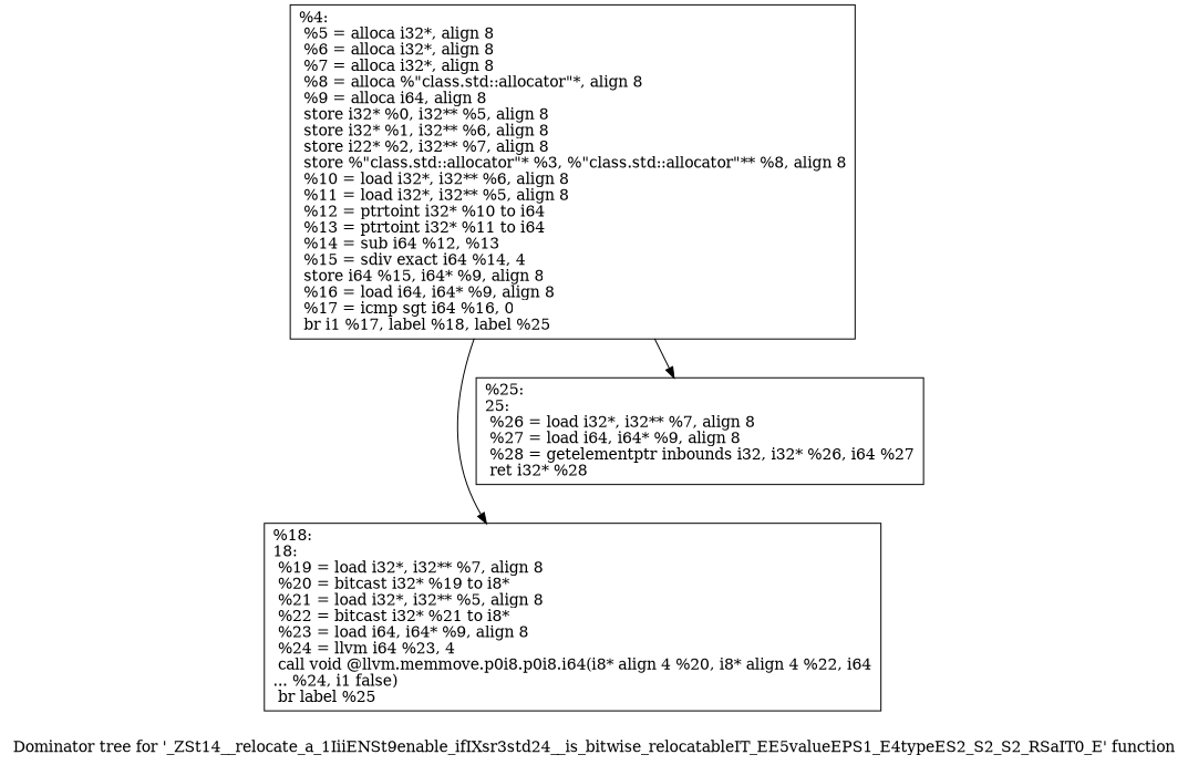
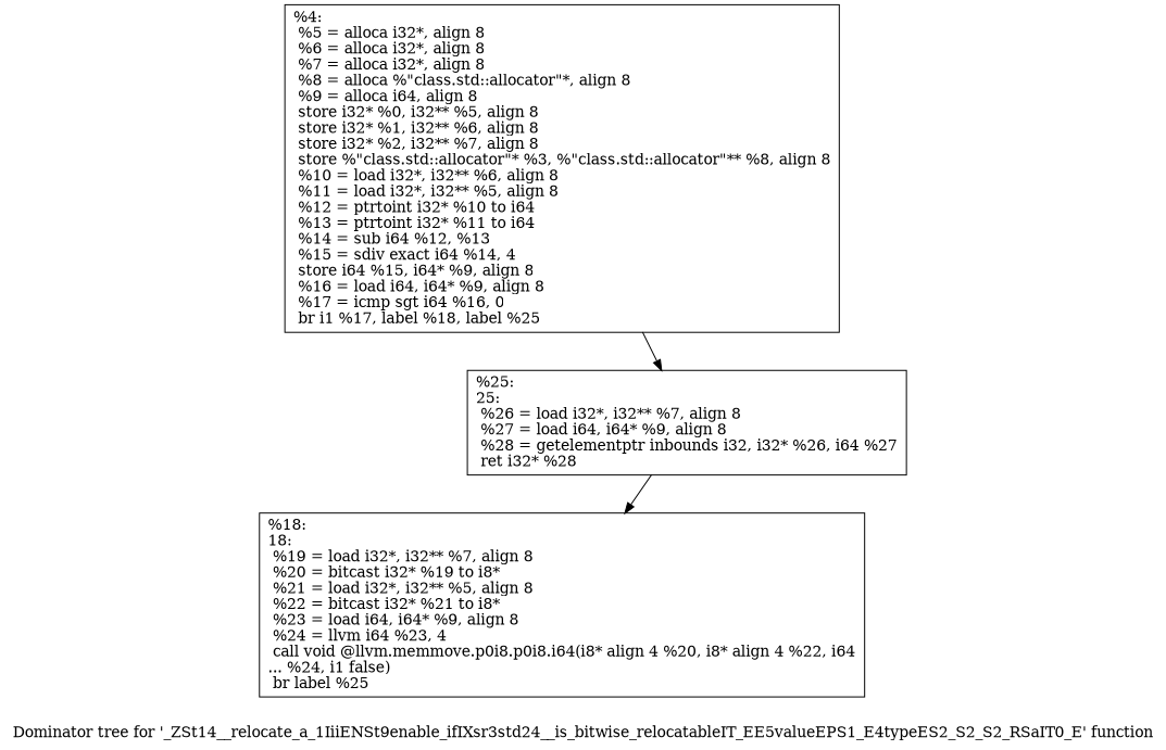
  digraph {
    label="Dominator tree for '_ZSt14__relocate_a_1IiiENSt9enable_ifIXsr3std24__is_bitwise_relocatableIT_EE5valueEPS1_E4typeES2_S2_S2_RSaIT0_E' function"
    node [shape=record]
-   n1 [label="{%4:\l  %5 = alloca i32*, align 8\l  %6 = alloca i32*, align 8\l  %7 = alloca i32*, align 8\l  %8 = alloca %\"class.std::allocator\"*, align 8\l  %9 = alloca i64, align 8\l  store i32* %0, i32** %5, align 8\l  store i32* %1, i32** %6, align 8\l  store i22* %2, i32** %7, align 8\l  store %\"class.std::allocator\"* %3, %\"class.std::allocator\"** %8, align 8\l  %10 = load i32*, i32** %6, align 8\l  %11 = load i32*, i32** %5, align 8\l  %12 = ptrtoint i32* %10 to i64\l  %13 = ptrtoint i32* %11 to i64\l  %14 = sub i64 %12, %13\l  %15 = sdiv exact i64 %14, 4\l  store i64 %15, i64* %9, align 8\l  %16 = load i64, i64* %9, align 8\l  %17 = icmp sgt i64 %16, 0\l  br i1 %17, label %18, label %25\l}"]
+   n1 [label="{%4:\l  %5 = alloca i32*, align 8\l  %6 = alloca i32*, align 8\l  %7 = alloca i32*, align 8\l  %8 = alloca %\"class.std::allocator\"*, align 8\l  %9 = alloca i64, align 8\l  store i32* %0, i32** %5, align 8\l  store i32* %1, i32** %6, align 8\l  store i32* %2, i32** %7, align 8\l  store %\"class.std::allocator\"* %3, %\"class.std::allocator\"** %8, align 8\l  %10 = load i32*, i32** %6, align 8\l  %11 = load i32*, i32** %5, align 8\l  %12 = ptrtoint i32* %10 to i64\l  %13 = ptrtoint i32* %11 to i64\l  %14 = sub i64 %12, %13\l  %15 = sdiv exact i64 %14, 4\l  store i64 %15, i64* %9, align 8\l  %16 = load i64, i64* %9, align 8\l  %17 = icmp sgt i64 %16, 0\l  br i1 %17, label %18, label %25\l}"]
    n2 [label="{%18:\l18:                                               \l  %19 = load i32*, i32** %7, align 8\l  %20 = bitcast i32* %19 to i8*\l  %21 = load i32*, i32** %5, align 8\l  %22 = bitcast i32* %21 to i8*\l  %23 = load i64, i64* %9, align 8\l  %24 = llvm i64 %23, 4\l  call void @llvm.memmove.p0i8.p0i8.i64(i8* align 4 %20, i8* align 4 %22, i64\l... %24, i1 false)\l  br label %25\l}"]
    n3 [label="{%25:\l25:                                               \l  %26 = load i32*, i32** %7, align 8\l  %27 = load i64, i64* %9, align 8\l  %28 = getelementptr inbounds i32, i32* %26, i64 %27\l  ret i32* %28\l}"]
-   n1 -> n2
+   n3 -> n2
    n1 -> n3
  }
